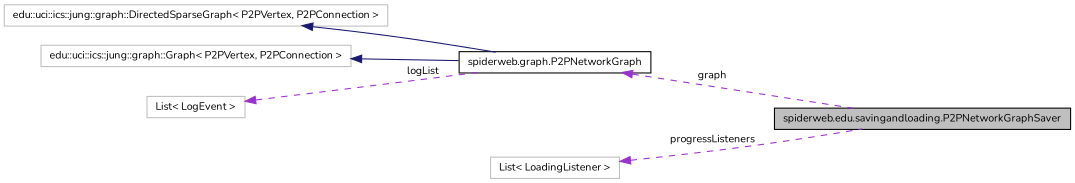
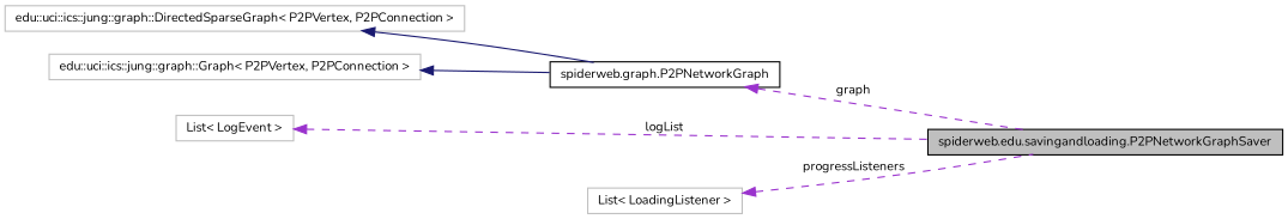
  digraph {
    fontname=Nunito
    rankdir=LR
    node [color=grey75 fillcolor=white fontname=Nunito fontsize=10 shape=record style=filled]
    edge [color=darkorchid3 dir=back fontname=Nunito fontsize=10 labelfontname=Helvetica labelfontsize=10 style=dashed]
    n1 [color=black fillcolor=grey75 fontcolor=black height=0.2 label="spiderweb.edu.savingandloading.P2PNetworkGraphSaver" width=0.4]
    n2 [color=black height=0.2 label="spiderweb.graph.P2PNetworkGraph" width=0.4]
    n3 [height=0.2 label="edu::uci::ics::jung::graph::DirectedSparseGraph\< P2PVertex, P2PConnection \>" width=0.4]
    n4 [height=0.2 label="edu::uci::ics::jung::graph::Graph\< P2PVertex, P2PConnection \>" width=0.4]
    n5 [height=0.2 label="List\< LoadingListener \>" width=0.4]
    n6 [height=0.2 label="List\< LogEvent \>" width=0.4]
    n2 -> n1 [label="graph"]
    n3 -> n2 [color=midnightblue style=solid]
    n4 -> n2 [color=midnightblue style=solid]
    n5 -> n1 [label=progressListeners]
-   n6 -> n2 [label=logList]
+   n6 -> n1 [label=logList]
  }
